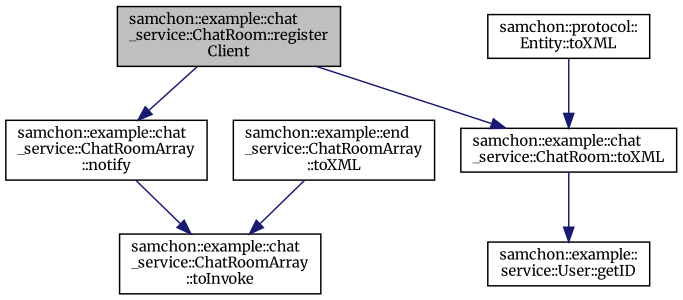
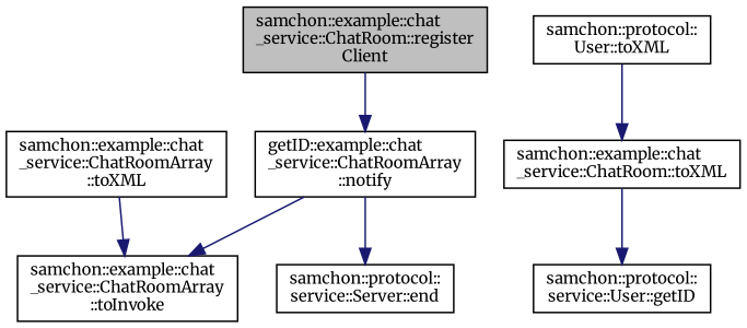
  digraph {
    fontname=Merriweather
    rankdir=TB
    node [color=black fillcolor=white fontname=Merriweather fontsize=10 shape=record style=filled]
    edge [color=midnightblue fontname=Merriweather fontsize=10 labelfontname=Helvetica labelfontsize=10 style=solid]
    n1 [fillcolor=grey75 fontcolor=black height=0.2 label="samchon::example::chat\l_service::ChatRoom::register\lClient" width=0.4]
-   n2 [height=0.2 label="samchon::example::chat\l_service::ChatRoomArray\l::notify" width=0.4]
+   n2 [height=0.2 label="getID::example::chat\l_service::ChatRoomArray\l::notify" width=0.4]
    n3 [height=0.2 label="samchon::example::chat\l_service::ChatRoom::toXML" width=0.4]
    n4 [height=0.2 label="samchon::example::chat\l_service::ChatRoomArray\l::toInvoke" width=0.4]
-   n6 [height=0.2 label="samchon::example::\lservice::User::getID" width=0.4]
-   n7 [height=0.2 label="samchon::example::end\l_service::ChatRoomArray\l::toXML" width=0.4]
-   n8 [height=0.2 label="samchon::protocol::\lEntity::toXML" width=0.4]
+   n5 [height=0.2 label="samchon::protocol::\lservice::Server::end" width=0.4]
+   n6 [height=0.2 label="samchon::protocol::\lservice::User::getID" width=0.4]
+   n7 [height=0.2 label="samchon::example::chat\l_service::ChatRoomArray\l::toXML" width=0.4]
+   n8 [height=0.2 label="samchon::protocol::\lUser::toXML" width=0.4]
    n1 -> n2
-   n1 -> n3
    n2 -> n4
+   n2 -> n5
    n3 -> n6
    n7 -> n4
    n8 -> n3
  }
